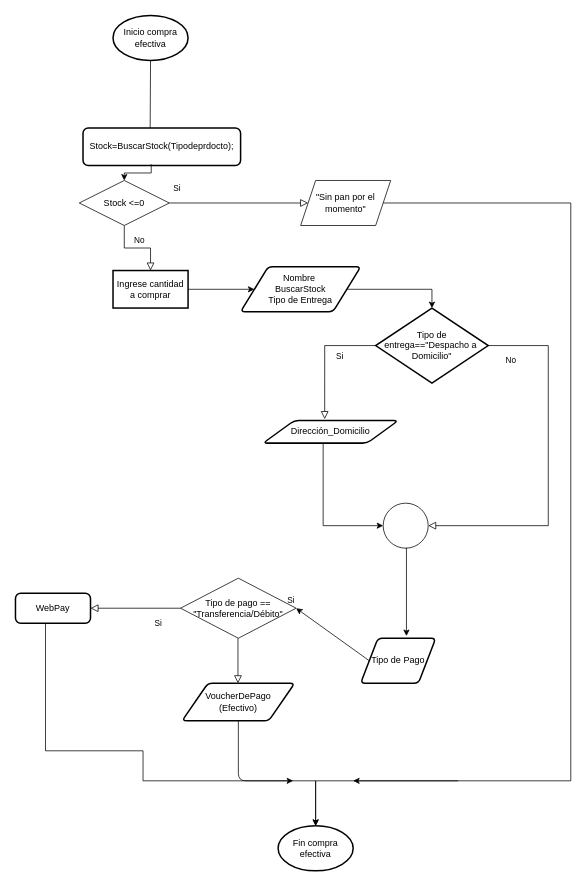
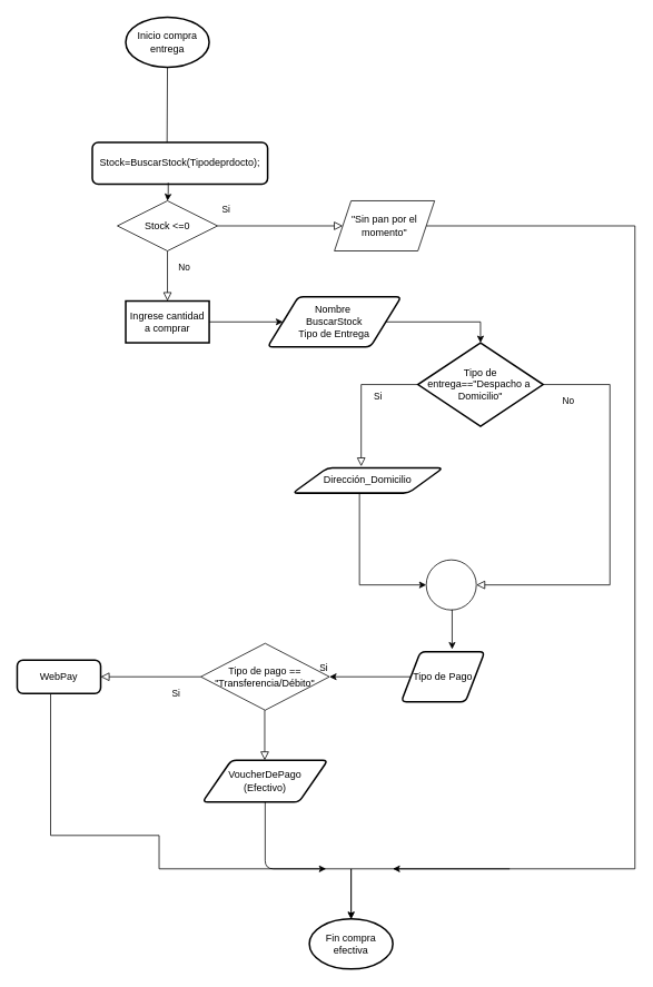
  <mxCell id="0" />
  <mxCell id="1" parent="0" />
  <mxCell id="2" value="Si" style="rounded=0;html=1;jettySize=auto;orthogonalLoop=1;fontSize=11;endArrow=block;endFill=0;endSize=8;strokeWidth=1;shadow=0;labelBackgroundColor=none;edgeStyle=orthogonalEdgeStyle;exitX=0.5;exitY=1;exitDx=0;exitDy=0;entryX=0.5;entryY=0;entryDx=0;entryDy=0;" parent="1" source="5" target="7" edge="1"><mxGeometry x="-1" y="86" relative="1" as="geometry"><mxPoint x="-16" y="-50" as="offset" /><mxPoint x="200" y="340" as="sourcePoint" /><mxPoint x="200" y="290" as="targetPoint" /></mxGeometry></mxCell>
  <mxCell id="3" value="No" style="edgeStyle=orthogonalEdgeStyle;rounded=0;html=1;jettySize=auto;orthogonalLoop=1;fontSize=11;endArrow=block;endFill=0;endSize=8;strokeWidth=1;shadow=0;labelBackgroundColor=none;exitX=1;exitY=0.5;exitDx=0;exitDy=0;entryX=0;entryY=0.5;entryDx=0;entryDy=0;" parent="1" source="5" target="6" edge="1"><mxGeometry x="-1" y="-64" relative="1" as="geometry"><mxPoint x="-40" y="-14" as="offset" /><mxPoint x="260" y="204.75" as="sourcePoint" /><mxPoint x="360" y="220" as="targetPoint" /><Array as="points" /></mxGeometry></mxCell>
  <mxCell id="4" value="" style="rounded=0;html=1;jettySize=auto;orthogonalLoop=1;fontSize=11;endArrow=none;endFill=0;endSize=8;strokeWidth=1;shadow=0;labelBackgroundColor=none;edgeStyle=orthogonalEdgeStyle;exitX=0.5;exitY=1;exitDx=0;exitDy=0;exitPerimeter=0;" parent="1" source="18" edge="1"><mxGeometry relative="1" as="geometry"><mxPoint x="199.5" y="70" as="sourcePoint" /><mxPoint x="199.5" y="170" as="targetPoint" /></mxGeometry></mxCell>
- <mxCell id="5" value="Stock &amp;lt;=0" style="rhombus;whiteSpace=wrap;html=1;" parent="1" vertex="1"><mxGeometry x="105" y="240" width="120" height="60" as="geometry" /></mxCell>
+ <mxCell id="5" value="Stock &amp;lt;=0" style="rhombus;whiteSpace=wrap;html=1;" parent="1" vertex="1"><mxGeometry x="140" y="240" width="120" height="60" as="geometry" /></mxCell>
  <mxCell id="6" value="&quot;Sin pan por el momento&quot;" style="shape=parallelogram;perimeter=parallelogramPerimeter;whiteSpace=wrap;html=1;fixedSize=1;" parent="1" vertex="1"><mxGeometry x="400" y="240" width="120" height="60" as="geometry" /></mxCell>
  <mxCell id="7" value="Ingrese cantidad a comprar" style="whiteSpace=wrap;html=1;absoluteArcSize=1;arcSize=14;strokeWidth=2;rounded=0;" parent="1" vertex="1"><mxGeometry x="150" y="360" width="100" height="50" as="geometry" /></mxCell>
  <mxCell id="8" value="" style="endArrow=classic;html=1;rounded=0;edgeStyle=orthogonalEdgeStyle;exitX=1;exitY=0.5;exitDx=0;exitDy=0;entryX=0;entryY=0.5;entryDx=0;entryDy=0;" parent="1" source="7" target="12" edge="1"><mxGeometry width="50" height="50" relative="1" as="geometry"><mxPoint x="320" y="360" as="sourcePoint" /><mxPoint x="320" y="385" as="targetPoint" /><Array as="points" /></mxGeometry></mxCell>
  <mxCell id="9" value="Dirección_Domicilio" style="shape=parallelogram;html=1;strokeWidth=2;perimeter=parallelogramPerimeter;whiteSpace=wrap;rounded=1;arcSize=12;size=0.23;" parent="1" vertex="1"><mxGeometry x="350" y="560" width="180" height="30" as="geometry" /></mxCell>
  <mxCell id="10" value="" style="endArrow=classic;html=1;rounded=0;edgeStyle=orthogonalEdgeStyle;entryX=0;entryY=0.5;entryDx=0;entryDy=0;entryPerimeter=0;" parent="1" source="9" target="16" edge="1"><mxGeometry width="50" height="50" relative="1" as="geometry"><mxPoint x="280" y="500" as="sourcePoint" /><mxPoint x="430" y="870" as="targetPoint" /><Array as="points"><mxPoint x="430" y="700" /></Array></mxGeometry></mxCell>
  <mxCell id="11" value="&lt;span&gt;Stock=BuscarStock(Tipodeprdocto);&lt;br&gt;&lt;/span&gt;" style="rounded=1;whiteSpace=wrap;html=1;absoluteArcSize=1;arcSize=14;strokeWidth=2;" parent="1" vertex="1"><mxGeometry x="110" y="170" width="210" height="50" as="geometry" /></mxCell>
  <mxCell id="12" value="Nombre&amp;nbsp;&lt;br&gt;BuscarStock&lt;br&gt;Tipo de Entrega" style="shape=parallelogram;html=1;strokeWidth=2;perimeter=parallelogramPerimeter;whiteSpace=wrap;rounded=1;arcSize=12;size=0.23;" parent="1" vertex="1"><mxGeometry x="320" y="355" width="160" height="60" as="geometry" /></mxCell>
  <mxCell id="13" value="Tipo de entrega==&quot;Despacho a&amp;nbsp; Domicilio&quot;" style="strokeWidth=2;html=1;shape=mxgraph.flowchart.decision;whiteSpace=wrap;" parent="1" vertex="1"><mxGeometry x="500" y="410" width="150" height="100" as="geometry" /></mxCell>
  <mxCell id="14" value="Si" style="rounded=0;html=1;jettySize=auto;orthogonalLoop=1;fontSize=11;endArrow=block;endFill=0;endSize=8;strokeWidth=1;shadow=0;labelBackgroundColor=none;edgeStyle=orthogonalEdgeStyle;exitX=0;exitY=0.5;exitDx=0;exitDy=0;exitPerimeter=0;entryX=0.456;entryY=-0.067;entryDx=0;entryDy=0;entryPerimeter=0;" parent="1" source="13" target="9" edge="1"><mxGeometry y="20" relative="1" as="geometry"><mxPoint as="offset" /><mxPoint x="440" y="430" as="sourcePoint" /><mxPoint x="440" y="500" as="targetPoint" /></mxGeometry></mxCell>
  <mxCell id="15" value="No" style="edgeStyle=orthogonalEdgeStyle;rounded=0;html=1;jettySize=auto;orthogonalLoop=1;fontSize=11;endArrow=block;endFill=0;endSize=8;strokeWidth=1;shadow=0;labelBackgroundColor=none;exitX=1;exitY=0.5;exitDx=0;exitDy=0;exitPerimeter=0;entryX=1;entryY=0.5;entryDx=0;entryDy=0;entryPerimeter=0;" parent="1" source="13" target="16" edge="1"><mxGeometry x="-0.875" y="-20" relative="1" as="geometry"><mxPoint as="offset" /><mxPoint x="620" y="440" as="sourcePoint" /><mxPoint x="550" y="840" as="targetPoint" /><Array as="points"><mxPoint x="730" y="460" /><mxPoint x="730" y="700" /></Array></mxGeometry></mxCell>
  <mxCell id="16" value="" style="verticalLabelPosition=bottom;verticalAlign=top;html=1;shape=mxgraph.flowchart.on-page_reference;" parent="1" vertex="1"><mxGeometry x="510" y="670" width="60" height="60" as="geometry" /></mxCell>
  <mxCell id="17" value="Fin compra efectiva" style="strokeWidth=2;html=1;shape=mxgraph.flowchart.start_1;whiteSpace=wrap;" parent="1" vertex="1"><mxGeometry x="370" y="1100" width="100" height="60" as="geometry" /></mxCell>
- <mxCell id="18" value="Inicio compra efectiva" style="strokeWidth=2;html=1;shape=mxgraph.flowchart.start_1;whiteSpace=wrap;" parent="1" vertex="1"><mxGeometry x="150" y="20" width="100" height="60" as="geometry" /></mxCell>
+ <mxCell id="18" value="Inicio compra entrega" style="strokeWidth=2;html=1;shape=mxgraph.flowchart.start_1;whiteSpace=wrap;" parent="1" vertex="1"><mxGeometry x="150" y="20" width="100" height="60" as="geometry" /></mxCell>
  <mxCell id="19" value="" style="endArrow=classic;html=1;rounded=0;edgeStyle=orthogonalEdgeStyle;exitX=1;exitY=0.5;exitDx=0;exitDy=0;entryX=0.5;entryY=0;entryDx=0;entryDy=0;entryPerimeter=0;" parent="1" source="12" target="13" edge="1"><mxGeometry width="50" height="50" relative="1" as="geometry"><mxPoint x="280" y="410" as="sourcePoint" /><mxPoint x="570" y="385" as="targetPoint" /></mxGeometry></mxCell>
  <mxCell id="20" value="" style="endArrow=classic;html=1;rounded=0;edgeStyle=orthogonalEdgeStyle;exitX=0.433;exitY=0.967;exitDx=0;exitDy=0;exitPerimeter=0;entryX=0.5;entryY=0;entryDx=0;entryDy=0;" parent="1" source="11" target="5" edge="1"><mxGeometry width="50" height="50" relative="1" as="geometry"><mxPoint x="280" y="210" as="sourcePoint" /><mxPoint x="330" y="160" as="targetPoint" /></mxGeometry></mxCell>
- <mxCell id="21" value="Tipo de Pago" style="shape=parallelogram;html=1;strokeWidth=2;perimeter=parallelogramPerimeter;whiteSpace=wrap;rounded=1;arcSize=12;size=0.23;" parent="1" vertex="1"><mxGeometry x="480" y="850" width="100" height="60" as="geometry" /></mxCell>
+ <mxCell id="21" value="Tipo de Pago" style="shape=parallelogram;html=1;strokeWidth=2;perimeter=parallelogramPerimeter;whiteSpace=wrap;rounded=1;arcSize=12;size=0.23;" parent="1" vertex="1"><mxGeometry x="480" y="780" width="100" height="60" as="geometry" /></mxCell>
  <mxCell id="22" value="" style="endArrow=classic;html=1;rounded=0;edgeStyle=orthogonalEdgeStyle;exitX=0.5;exitY=1;exitDx=0;exitDy=0;exitPerimeter=0;entryX=0.61;entryY=-0.05;entryDx=0;entryDy=0;entryPerimeter=0;" parent="1" source="16" target="21" edge="1"><mxGeometry width="50" height="50" relative="1" as="geometry"><mxPoint x="440" y="600" as="sourcePoint" /><mxPoint x="440" y="941" as="targetPoint" /><Array as="points"><mxPoint x="541" y="730" /></Array></mxGeometry></mxCell>
  <mxCell id="23" value="Tipo de pago == &quot;Transferencia/Débito&quot;" style="rhombus;whiteSpace=wrap;html=1;" parent="1" vertex="1"><mxGeometry x="240" y="770" width="154" height="80" as="geometry" /></mxCell>
  <mxCell id="24" value="" style="endArrow=classic;html=1;exitX=0;exitY=0.5;exitDx=0;exitDy=0;entryX=1;entryY=0.5;entryDx=0;entryDy=0;" parent="1" source="21" target="23" edge="1"><mxGeometry width="50" height="50" relative="1" as="geometry"><mxPoint x="400" y="940" as="sourcePoint" /><mxPoint x="450" y="890" as="targetPoint" /></mxGeometry></mxCell>
  <mxCell id="25" value="Si" style="rounded=0;html=1;jettySize=auto;orthogonalLoop=1;fontSize=11;endArrow=block;endFill=0;endSize=8;strokeWidth=1;shadow=0;labelBackgroundColor=none;edgeStyle=orthogonalEdgeStyle;exitX=0;exitY=0.5;exitDx=0;exitDy=0;exitPerimeter=0;" parent="1" edge="1"><mxGeometry x="-0.5" y="20" relative="1" as="geometry"><mxPoint as="offset" /><mxPoint x="240" y="810.01" as="sourcePoint" /><mxPoint x="120" y="810" as="targetPoint" /></mxGeometry></mxCell>
  <mxCell id="26" value="Si" style="rounded=0;html=1;jettySize=auto;orthogonalLoop=1;fontSize=11;endArrow=block;endFill=0;endSize=8;strokeWidth=1;shadow=0;labelBackgroundColor=none;edgeStyle=orthogonalEdgeStyle;exitX=0.5;exitY=1;exitDx=0;exitDy=0;entryX=0.5;entryY=0;entryDx=0;entryDy=0;" parent="1" edge="1"><mxGeometry x="-1" y="86" relative="1" as="geometry"><mxPoint x="-16" y="-50" as="offset" /><mxPoint x="316.5" y="850" as="sourcePoint" /><mxPoint x="316.5" y="910" as="targetPoint" /></mxGeometry></mxCell>
  <mxCell id="27" value="WebPay" style="rounded=1;whiteSpace=wrap;html=1;absoluteArcSize=1;arcSize=14;strokeWidth=2;" parent="1" vertex="1"><mxGeometry x="20" y="790" width="100" height="40" as="geometry" /></mxCell>
  <mxCell id="28" value="VoucherDePago&lt;br&gt;(Efectivo)" style="shape=parallelogram;html=1;strokeWidth=2;perimeter=parallelogramPerimeter;whiteSpace=wrap;rounded=1;arcSize=12;size=0.23;" parent="1" vertex="1"><mxGeometry x="242" y="910" width="150" height="50" as="geometry" /></mxCell>
  <mxCell id="29" value="" style="endArrow=classic;html=1;rounded=0;edgeStyle=orthogonalEdgeStyle;" parent="1" edge="1"><mxGeometry width="50" height="50" relative="1" as="geometry"><mxPoint x="60" y="830" as="sourcePoint" /><mxPoint x="420" y="1100" as="targetPoint" /><Array as="points"><mxPoint x="60" y="1000" /><mxPoint x="190" y="1000" /><mxPoint x="190" y="1040" /><mxPoint x="420" y="1040" /><mxPoint x="420" y="1100" /></Array></mxGeometry></mxCell>
  <mxCell id="30" value="" style="endArrow=classic;html=1;rounded=0;edgeStyle=orthogonalEdgeStyle;entryX=0.5;entryY=0;entryDx=0;entryDy=0;entryPerimeter=0;" parent="1" source="6" edge="1" target="17"><mxGeometry width="50" height="50" relative="1" as="geometry"><mxPoint x="760" y="300" as="sourcePoint" /><mxPoint x="400" y="1080" as="targetPoint" /><Array as="points"><mxPoint x="760" y="270" /><mxPoint x="760" y="1040" /><mxPoint x="420" y="1040" /></Array></mxGeometry></mxCell>
  <mxCell id="31" value="" style="endArrow=classic;html=1;" edge="1" parent="1" source="28"><mxGeometry width="50" height="50" relative="1" as="geometry"><mxPoint x="370" y="990" as="sourcePoint" /><mxPoint x="390" y="1040" as="targetPoint" /><Array as="points"><mxPoint x="317" y="1040" /></Array></mxGeometry></mxCell>
  <mxCell id="32" value="" style="endArrow=classic;html=1;" edge="1" parent="1"><mxGeometry width="50" height="50" relative="1" as="geometry"><mxPoint x="610" y="1040" as="sourcePoint" /><mxPoint x="470" y="1040" as="targetPoint" /></mxGeometry></mxCell>
